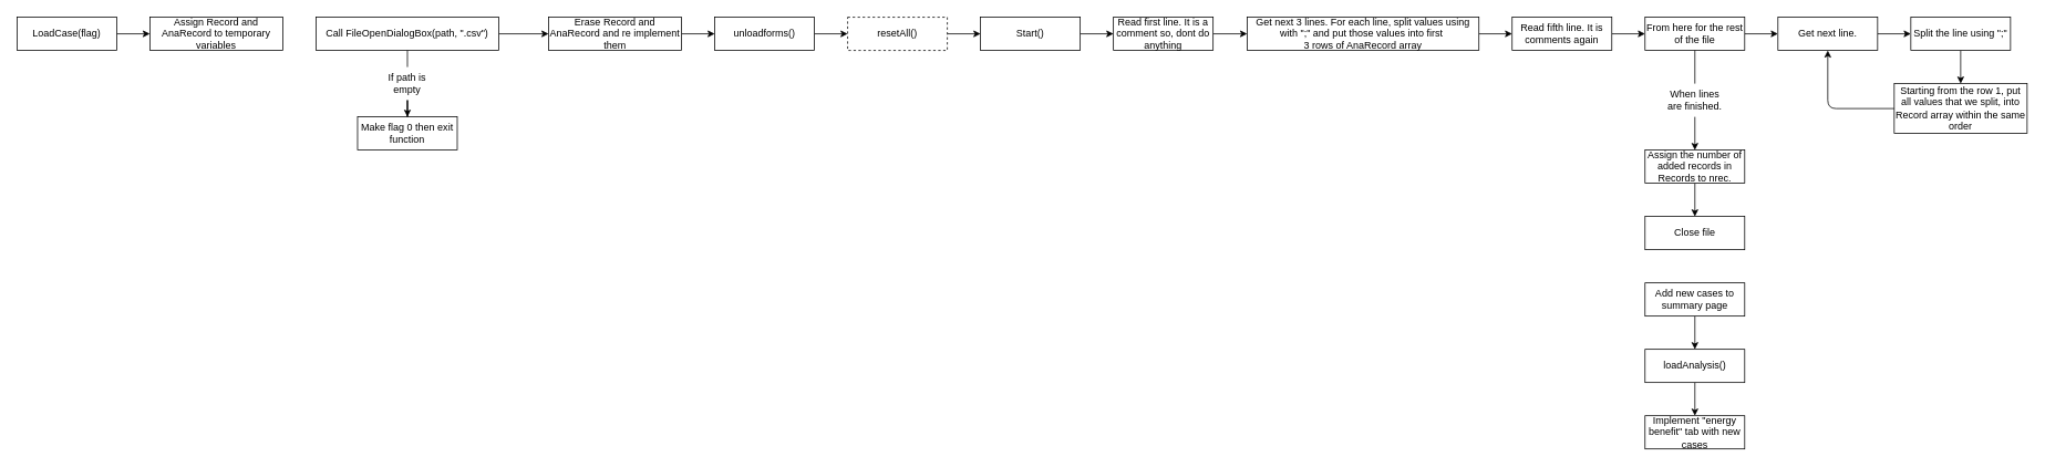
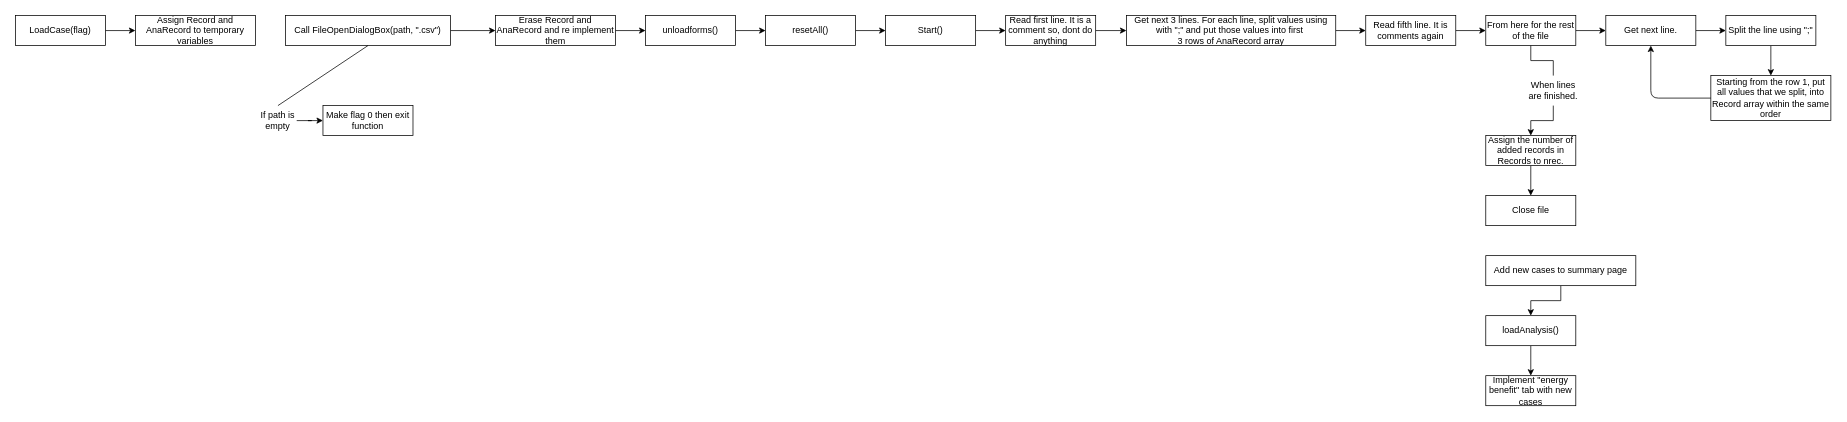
  <mxCell id="0" />
  <mxCell id="1" parent="0" />
  <mxCell id="2" style="edgeStyle=orthogonalEdgeStyle;rounded=0;orthogonalLoop=1;jettySize=auto;html=1;entryX=0;entryY=0.5;entryDx=0;entryDy=0;" parent="1" source="3" target="4" edge="1"><mxGeometry relative="1" as="geometry" /></mxCell>
  <mxCell id="3" value="LoadCase(flag)" style="rounded=0;whiteSpace=wrap;html=1;" parent="1" vertex="1"><mxGeometry x="20" y="20" width="120" height="40" as="geometry" /></mxCell>
  <mxCell id="4" value="Assign Record and AnaRecord to temporary variables" style="rounded=0;whiteSpace=wrap;html=1;" parent="1" vertex="1"><mxGeometry x="180" y="20" width="160" height="40" as="geometry" /></mxCell>
  <mxCell id="5" style="edgeStyle=orthogonalEdgeStyle;rounded=0;orthogonalLoop=1;jettySize=auto;html=1;" parent="1" source="6" target="11" edge="1"><mxGeometry relative="1" as="geometry" /></mxCell>
  <mxCell id="6" value="Call FileOpenDialogBox(path, &quot;.csv&quot;)" style="rounded=0;whiteSpace=wrap;html=1;" parent="1" vertex="1"><mxGeometry x="380" y="20" width="220" height="40" as="geometry" /></mxCell>
  <mxCell id="7" value="Make flag 0 then exit function" style="rounded=0;whiteSpace=wrap;html=1;" parent="1" vertex="1"><mxGeometry x="430" y="140" width="120" height="40" as="geometry" /></mxCell>
  <mxCell id="8" style="edgeStyle=orthogonalEdgeStyle;rounded=0;orthogonalLoop=1;jettySize=auto;html=1;" parent="1" source="9" target="7" edge="1"><mxGeometry relative="1" as="geometry" /></mxCell>
- <mxCell id="9" value="If path is empty" style="text;html=1;strokeColor=none;fillColor=none;align=center;verticalAlign=middle;whiteSpace=wrap;rounded=0;" parent="1" vertex="1"><mxGeometry x="465" y="80" width="50" height="40" as="geometry" /></mxCell>
+ <mxCell id="9" value="If path is empty" style="text;html=1;strokeColor=none;fillColor=none;align=center;verticalAlign=middle;whiteSpace=wrap;rounded=0;" parent="1" vertex="1"><mxGeometry x="345" y="140" width="50" height="40" as="geometry" /></mxCell>
  <mxCell id="10" style="edgeStyle=orthogonalEdgeStyle;rounded=0;orthogonalLoop=1;jettySize=auto;html=1;entryX=0;entryY=0.5;entryDx=0;entryDy=0;" parent="1" source="11" target="14" edge="1"><mxGeometry relative="1" as="geometry" /></mxCell>
  <mxCell id="11" value="Erase Record and AnaRecord and re implement them" style="rounded=0;whiteSpace=wrap;html=1;" parent="1" vertex="1"><mxGeometry x="660" y="20" width="160" height="40" as="geometry" /></mxCell>
  <mxCell id="12" value="" style="endArrow=none;html=1;entryX=0.5;entryY=1;entryDx=0;entryDy=0;exitX=0.5;exitY=0;exitDx=0;exitDy=0;" parent="1" source="9" target="6" edge="1"><mxGeometry width="50" height="50" relative="1" as="geometry"><mxPoint x="360" y="130" as="sourcePoint" /><mxPoint x="410" y="80" as="targetPoint" /></mxGeometry></mxCell>
  <mxCell id="13" style="edgeStyle=orthogonalEdgeStyle;rounded=0;orthogonalLoop=1;jettySize=auto;html=1;entryX=0;entryY=0.5;entryDx=0;entryDy=0;" parent="1" source="14" target="16" edge="1"><mxGeometry relative="1" as="geometry" /></mxCell>
  <mxCell id="14" value="unloadforms()" style="rounded=0;whiteSpace=wrap;html=1;" parent="1" vertex="1"><mxGeometry x="860" y="20" width="120" height="40" as="geometry" /></mxCell>
  <mxCell id="15" style="edgeStyle=orthogonalEdgeStyle;rounded=0;orthogonalLoop=1;jettySize=auto;html=1;entryX=0;entryY=0.5;entryDx=0;entryDy=0;" parent="1" source="16" target="18" edge="1"><mxGeometry relative="1" as="geometry" /></mxCell>
- <mxCell id="16" value="resetAll()" style="rounded=0;whiteSpace=wrap;html=1;dashed=1;" parent="1" vertex="1"><mxGeometry x="1020" y="20" width="120" height="40" as="geometry" /></mxCell>
+ <mxCell id="16" value="resetAll()" style="rounded=0;whiteSpace=wrap;html=1;" parent="1" vertex="1"><mxGeometry x="1020" y="20" width="120" height="40" as="geometry" /></mxCell>
  <mxCell id="17" style="edgeStyle=orthogonalEdgeStyle;rounded=0;orthogonalLoop=1;jettySize=auto;html=1;entryX=0;entryY=0.5;entryDx=0;entryDy=0;" parent="1" source="18" target="20" edge="1"><mxGeometry relative="1" as="geometry" /></mxCell>
  <mxCell id="18" value="Start()" style="rounded=0;whiteSpace=wrap;html=1;" parent="1" vertex="1"><mxGeometry x="1180" y="20" width="120" height="40" as="geometry" /></mxCell>
  <mxCell id="19" style="edgeStyle=orthogonalEdgeStyle;rounded=0;orthogonalLoop=1;jettySize=auto;html=1;entryX=0;entryY=0.5;entryDx=0;entryDy=0;" parent="1" source="20" target="22" edge="1"><mxGeometry relative="1" as="geometry" /></mxCell>
  <mxCell id="20" value="Read first line. It is a comment so, dont do anything" style="rounded=0;whiteSpace=wrap;html=1;" parent="1" vertex="1"><mxGeometry x="1340" y="20" width="120" height="40" as="geometry" /></mxCell>
  <mxCell id="21" style="edgeStyle=orthogonalEdgeStyle;rounded=0;orthogonalLoop=1;jettySize=auto;html=1;" parent="1" source="22" target="24" edge="1"><mxGeometry relative="1" as="geometry" /></mxCell>
  <mxCell id="22" value="Get next 3 lines. For each line, split values using with &quot;;&quot; and put those values into first&amp;nbsp;&lt;br&gt;3 rows of AnaRecord array" style="rounded=0;whiteSpace=wrap;html=1;" parent="1" vertex="1"><mxGeometry x="1501" y="20" width="279" height="40" as="geometry" /></mxCell>
  <mxCell id="23" style="edgeStyle=orthogonalEdgeStyle;rounded=0;orthogonalLoop=1;jettySize=auto;html=1;entryX=0;entryY=0.5;entryDx=0;entryDy=0;" parent="1" source="24" target="27" edge="1"><mxGeometry relative="1" as="geometry" /></mxCell>
  <mxCell id="24" value="Read fifth line. It is comments again" style="rounded=0;whiteSpace=wrap;html=1;" parent="1" vertex="1"><mxGeometry x="1820" y="20" width="120" height="40" as="geometry" /></mxCell>
  <mxCell id="25" style="edgeStyle=orthogonalEdgeStyle;rounded=0;orthogonalLoop=1;jettySize=auto;html=1;entryX=0;entryY=0.5;entryDx=0;entryDy=0;" parent="1" source="27" target="29" edge="1"><mxGeometry relative="1" as="geometry" /></mxCell>
  <mxCell id="26" style="edgeStyle=orthogonalEdgeStyle;rounded=0;orthogonalLoop=1;jettySize=auto;html=1;entryX=0.5;entryY=0;entryDx=0;entryDy=0;startArrow=none;" parent="1" source="36" target="35" edge="1"><mxGeometry relative="1" as="geometry" /></mxCell>
  <mxCell id="27" value="From here for the rest of the file" style="rounded=0;whiteSpace=wrap;html=1;" parent="1" vertex="1"><mxGeometry x="1980" y="20" width="120" height="40" as="geometry" /></mxCell>
  <mxCell id="28" style="edgeStyle=orthogonalEdgeStyle;rounded=0;orthogonalLoop=1;jettySize=auto;html=1;entryX=0;entryY=0.5;entryDx=0;entryDy=0;" parent="1" source="29" target="31" edge="1"><mxGeometry relative="1" as="geometry" /></mxCell>
  <mxCell id="29" value="Get next line." style="rounded=0;whiteSpace=wrap;html=1;" parent="1" vertex="1"><mxGeometry x="2140" y="20" width="120" height="40" as="geometry" /></mxCell>
  <mxCell id="30" style="edgeStyle=orthogonalEdgeStyle;rounded=0;orthogonalLoop=1;jettySize=auto;html=1;entryX=0.5;entryY=0;entryDx=0;entryDy=0;" parent="1" source="31" target="32" edge="1"><mxGeometry relative="1" as="geometry" /></mxCell>
  <mxCell id="31" value="Split the line using &quot;;&quot;" style="rounded=0;whiteSpace=wrap;html=1;" parent="1" vertex="1"><mxGeometry x="2300" y="20" width="120" height="40" as="geometry" /></mxCell>
  <mxCell id="32" value="Starting from the row 1, put all values that we split, into Record array within the same order" style="rounded=0;whiteSpace=wrap;html=1;" parent="1" vertex="1"><mxGeometry x="2280" y="100" width="160" height="60" as="geometry" /></mxCell>
  <mxCell id="33" value="" style="endArrow=classic;html=1;exitX=0;exitY=0.5;exitDx=0;exitDy=0;entryX=0.5;entryY=1;entryDx=0;entryDy=0;" parent="1" source="32" target="29" edge="1"><mxGeometry width="50" height="50" relative="1" as="geometry"><mxPoint x="2140" y="150" as="sourcePoint" /><mxPoint x="2190" y="100" as="targetPoint" /><Array as="points"><mxPoint x="2200" y="130" /></Array></mxGeometry></mxCell>
  <mxCell id="34" style="edgeStyle=orthogonalEdgeStyle;rounded=0;orthogonalLoop=1;jettySize=auto;html=1;" parent="1" source="35" target="38" edge="1"><mxGeometry relative="1" as="geometry" /></mxCell>
  <mxCell id="35" value="Assign the number of added records in Records to nrec." style="rounded=0;whiteSpace=wrap;html=1;" parent="1" vertex="1"><mxGeometry x="1980" y="180" width="120" height="40" as="geometry" /></mxCell>
- <mxCell id="36" value="When lines are finished." style="text;html=1;strokeColor=none;fillColor=none;align=center;verticalAlign=middle;whiteSpace=wrap;rounded=0;" parent="1" vertex="1"><mxGeometry x="2000" y="100" width="80" height="40" as="geometry" /></mxCell>
+ <mxCell id="36" value="When lines are finished." style="text;html=1;strokeColor=none;fillColor=none;align=center;verticalAlign=middle;whiteSpace=wrap;rounded=0;" parent="1" vertex="1"><mxGeometry x="2030" y="100" width="80" height="40" as="geometry" /></mxCell>
  <mxCell id="37" value="" style="edgeStyle=orthogonalEdgeStyle;rounded=0;orthogonalLoop=1;jettySize=auto;html=1;entryX=0.5;entryY=0;entryDx=0;entryDy=0;endArrow=none;" parent="1" source="27" target="36" edge="1"><mxGeometry relative="1" as="geometry"><mxPoint x="2040" y="60" as="sourcePoint" /><mxPoint x="2040" y="170" as="targetPoint" /></mxGeometry></mxCell>
  <mxCell id="38" value="Close file" style="rounded=0;whiteSpace=wrap;html=1;" parent="1" vertex="1"><mxGeometry x="1980" y="260" width="120" height="40" as="geometry" /></mxCell>
  <mxCell id="39" style="edgeStyle=orthogonalEdgeStyle;rounded=0;orthogonalLoop=1;jettySize=auto;html=1;entryX=0.5;entryY=0;entryDx=0;entryDy=0;" parent="1" source="40" target="42" edge="1"><mxGeometry relative="1" as="geometry" /></mxCell>
- <mxCell id="40" value="Add new cases to summary page" style="rounded=0;whiteSpace=wrap;html=1;" parent="1" vertex="1"><mxGeometry x="1980" y="340" width="120" height="40" as="geometry" /></mxCell>
+ <mxCell id="40" value="Add new cases to summary page" style="rounded=0;whiteSpace=wrap;html=1;" parent="1" vertex="1"><mxGeometry x="1980" y="340" width="200" height="40" as="geometry" /></mxCell>
  <mxCell id="41" style="edgeStyle=orthogonalEdgeStyle;rounded=0;orthogonalLoop=1;jettySize=auto;html=1;entryX=0.5;entryY=0;entryDx=0;entryDy=0;" parent="1" source="42" target="43" edge="1"><mxGeometry relative="1" as="geometry" /></mxCell>
  <mxCell id="42" value="loadAnalysis()" style="rounded=0;whiteSpace=wrap;html=1;" parent="1" vertex="1"><mxGeometry x="1980" y="420" width="120" height="40" as="geometry" /></mxCell>
  <mxCell id="43" value="Implement &quot;energy benefit&quot; tab with new cases" style="rounded=0;whiteSpace=wrap;html=1;" parent="1" vertex="1"><mxGeometry x="1980" y="500" width="120" height="40" as="geometry" /></mxCell>
